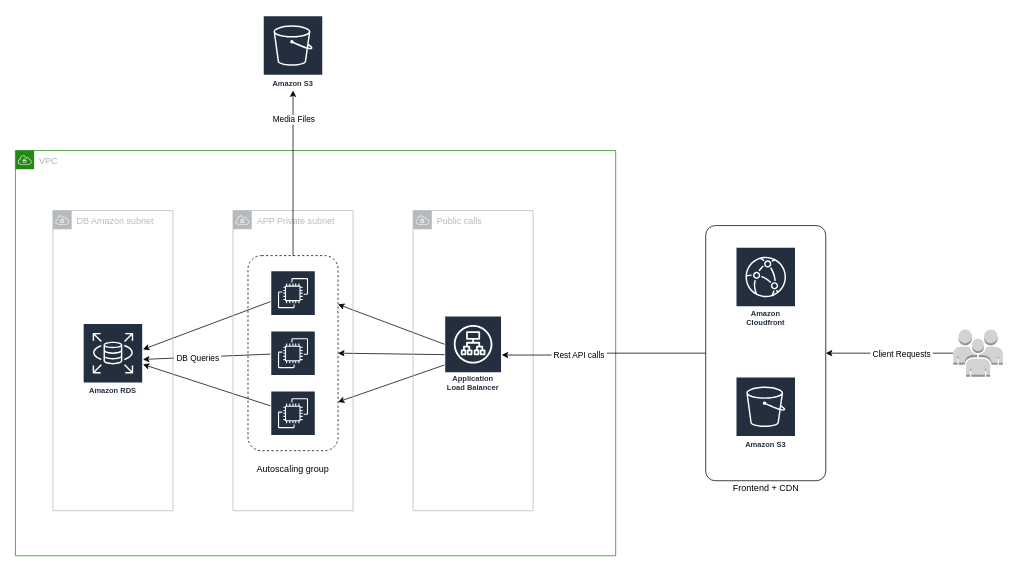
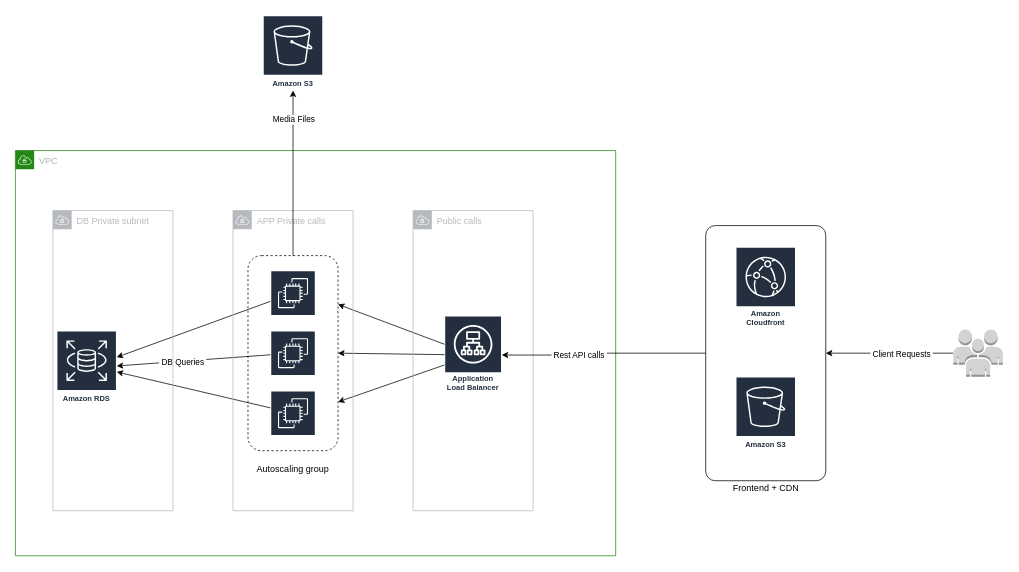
  <mxCell id="0" />
  <mxCell id="1" parent="0" />
  <mxCell id="2" value="" style="rounded=1;whiteSpace=wrap;html=1;fillColor=none;arcSize=8;" vertex="1" parent="1"><mxGeometry x="940" y="300" width="160" height="340" as="geometry" /></mxCell>
  <mxCell id="3" value="VPC" style="points=[[0,0],[0.25,0],[0.5,0],[0.75,0],[1,0],[1,0.25],[1,0.5],[1,0.75],[1,1],[0.75,1],[0.5,1],[0.25,1],[0,1],[0,0.75],[0,0.5],[0,0.25]];outlineConnect=0;gradientColor=none;html=1;whiteSpace=wrap;fontSize=12;fontStyle=0;container=1;pointerEvents=0;collapsible=0;recursiveResize=0;shape=mxgraph.aws4.group;grIcon=mxgraph.aws4.group_vpc;strokeColor=#248814;fillColor=none;verticalAlign=top;align=left;spacingLeft=30;fontColor=#AAB7B8;dashed=0;" vertex="1" parent="1"><mxGeometry x="20" y="200" width="800" height="540" as="geometry" /></mxCell>
  <mxCell id="4" value="" style="rounded=1;whiteSpace=wrap;html=1;fillColor=none;dashed=1;" vertex="1" parent="3"><mxGeometry x="310" y="140" width="120" height="260" as="geometry" /></mxCell>
  <mxCell id="5" value="Application Load Balancer" style="sketch=0;outlineConnect=0;fontColor=#232F3E;gradientColor=none;strokeColor=#ffffff;fillColor=#232F3E;dashed=0;verticalLabelPosition=middle;verticalAlign=bottom;align=center;html=1;whiteSpace=wrap;fontSize=10;fontStyle=1;spacing=3;shape=mxgraph.aws4.productIcon;prIcon=mxgraph.aws4.application_load_balancer;" vertex="1" parent="3"><mxGeometry x="571.82" y="220" width="76.36" height="105" as="geometry" /></mxCell>
  <mxCell id="6" value="" style="sketch=0;outlineConnect=0;fontColor=#232F3E;gradientColor=none;strokeColor=#ffffff;fillColor=#232F3E;dashed=0;verticalLabelPosition=middle;verticalAlign=bottom;align=center;html=1;whiteSpace=wrap;fontSize=10;fontStyle=1;spacing=3;shape=mxgraph.aws4.productIcon;prIcon=mxgraph.aws4.ec2;" vertex="1" parent="3"><mxGeometry x="340" y="160" width="60" height="60" as="geometry" /></mxCell>
- <mxCell id="7" value="Amazon RDS" style="sketch=0;outlineConnect=0;fontColor=#232F3E;gradientColor=none;strokeColor=#ffffff;fillColor=#232F3E;dashed=0;verticalLabelPosition=middle;verticalAlign=bottom;align=center;html=1;whiteSpace=wrap;fontSize=10;fontStyle=1;spacing=3;shape=mxgraph.aws4.productIcon;prIcon=mxgraph.aws4.rds;" vertex="1" parent="3"><mxGeometry x="90" y="230" width="80" height="100" as="geometry" /></mxCell>
+ <mxCell id="7" value="Amazon RDS" style="sketch=0;outlineConnect=0;fontColor=#232F3E;gradientColor=none;strokeColor=#ffffff;fillColor=#232F3E;dashed=0;verticalLabelPosition=middle;verticalAlign=bottom;align=center;html=1;whiteSpace=wrap;fontSize=10;fontStyle=1;spacing=3;shape=mxgraph.aws4.productIcon;prIcon=mxgraph.aws4.rds;" vertex="1" parent="3"><mxGeometry x="55" y="240" width="80" height="100" as="geometry" /></mxCell>
  <mxCell id="8" value="" style="sketch=0;outlineConnect=0;fontColor=#232F3E;gradientColor=none;strokeColor=#ffffff;fillColor=#232F3E;dashed=0;verticalLabelPosition=middle;verticalAlign=bottom;align=center;html=1;whiteSpace=wrap;fontSize=10;fontStyle=1;spacing=3;shape=mxgraph.aws4.productIcon;prIcon=mxgraph.aws4.ec2;" vertex="1" parent="3"><mxGeometry x="340" y="240" width="60" height="60" as="geometry" /></mxCell>
  <mxCell id="9" value="" style="sketch=0;outlineConnect=0;fontColor=#232F3E;gradientColor=none;strokeColor=#ffffff;fillColor=#232F3E;dashed=0;verticalLabelPosition=middle;verticalAlign=bottom;align=center;html=1;whiteSpace=wrap;fontSize=10;fontStyle=1;spacing=3;shape=mxgraph.aws4.productIcon;prIcon=mxgraph.aws4.ec2;" vertex="1" parent="3"><mxGeometry x="340" y="320" width="60" height="60" as="geometry" /></mxCell>
  <mxCell id="10" value="" style="endArrow=classic;html=1;rounded=0;entryX=1;entryY=0.25;entryDx=0;entryDy=0;" edge="1" parent="3" source="5" target="4"><mxGeometry width="50" height="50" relative="1" as="geometry"><mxPoint x="270" y="250" as="sourcePoint" /><mxPoint x="320" y="200" as="targetPoint" /></mxGeometry></mxCell>
  <mxCell id="11" value="" style="endArrow=classic;html=1;rounded=0;entryX=1;entryY=0.75;entryDx=0;entryDy=0;" edge="1" parent="3" source="5" target="4"><mxGeometry width="50" height="50" relative="1" as="geometry"><mxPoint x="270" y="250" as="sourcePoint" /><mxPoint x="320" y="200" as="targetPoint" /></mxGeometry></mxCell>
  <mxCell id="12" value="" style="endArrow=classic;html=1;rounded=0;entryX=1;entryY=0.5;entryDx=0;entryDy=0;" edge="1" parent="3" source="5" target="4"><mxGeometry width="50" height="50" relative="1" as="geometry"><mxPoint x="270" y="250" as="sourcePoint" /><mxPoint x="320" y="200" as="targetPoint" /></mxGeometry></mxCell>
  <mxCell id="13" value="" style="endArrow=classic;html=1;rounded=0;" edge="1" parent="3" source="6" target="7"><mxGeometry width="50" height="50" relative="1" as="geometry"><mxPoint x="270" y="250" as="sourcePoint" /><mxPoint x="320" y="200" as="targetPoint" /></mxGeometry></mxCell>
  <mxCell id="14" value="Autoscaling group" style="text;html=1;strokeColor=none;fillColor=none;align=center;verticalAlign=middle;whiteSpace=wrap;rounded=0;dashed=1;" vertex="1" parent="3"><mxGeometry x="315" y="410" width="110" height="30" as="geometry" /></mxCell>
  <mxCell id="15" value="" style="endArrow=classic;html=1;rounded=0;entryX=1;entryY=0.55;entryDx=0;entryDy=0;entryPerimeter=0;" edge="1" parent="3" source="9" target="7"><mxGeometry width="50" height="50" relative="1" as="geometry"><mxPoint x="360" y="221.25" as="sourcePoint" /><mxPoint x="190" y="285" as="targetPoint" /></mxGeometry></mxCell>
  <mxCell id="16" value="" style="endArrow=classic;html=1;rounded=0;" edge="1" parent="3" source="8" target="7"><mxGeometry width="50" height="50" relative="1" as="geometry"><mxPoint x="350" y="211.25" as="sourcePoint" /><mxPoint x="180" y="275" as="targetPoint" /></mxGeometry></mxCell>
  <mxCell id="17" value="&amp;nbsp;DB Queries&amp;nbsp;" style="edgeLabel;html=1;align=center;verticalAlign=middle;resizable=0;points=[];" vertex="1" connectable="0" parent="16"><mxGeometry x="0.151" y="1" relative="1" as="geometry"><mxPoint as="offset" /></mxGeometry></mxCell>
- <mxCell id="18" value="DB Amazon subnet" style="sketch=0;outlineConnect=0;gradientColor=none;html=1;whiteSpace=wrap;fontSize=12;fontStyle=0;shape=mxgraph.aws4.group;grIcon=mxgraph.aws4.group_vpc;strokeColor=#B6BABF;fillColor=none;verticalAlign=top;align=left;spacingLeft=30;fontColor=#B6BABF;dashed=0;" vertex="1" parent="3"><mxGeometry x="50" y="80" width="160" height="400" as="geometry" /></mxCell>
+ <mxCell id="18" value="DB Private subnet" style="sketch=0;outlineConnect=0;gradientColor=none;html=1;whiteSpace=wrap;fontSize=12;fontStyle=0;shape=mxgraph.aws4.group;grIcon=mxgraph.aws4.group_vpc;strokeColor=#B6BABF;fillColor=none;verticalAlign=top;align=left;spacingLeft=30;fontColor=#B6BABF;dashed=0;" vertex="1" parent="3"><mxGeometry x="50" y="80" width="160" height="400" as="geometry" /></mxCell>
  <mxCell id="19" value="Public calls" style="sketch=0;outlineConnect=0;gradientColor=none;html=1;whiteSpace=wrap;fontSize=12;fontStyle=0;shape=mxgraph.aws4.group;grIcon=mxgraph.aws4.group_vpc;strokeColor=#B6BABF;fillColor=none;verticalAlign=top;align=left;spacingLeft=30;fontColor=#B6BABF;dashed=0;" vertex="1" parent="3"><mxGeometry x="530" y="80" width="160" height="400" as="geometry" /></mxCell>
- <mxCell id="20" value="APP Private subnet" style="sketch=0;outlineConnect=0;gradientColor=none;html=1;whiteSpace=wrap;fontSize=12;fontStyle=0;shape=mxgraph.aws4.group;grIcon=mxgraph.aws4.group_vpc;strokeColor=#B6BABF;fillColor=none;verticalAlign=top;align=left;spacingLeft=30;fontColor=#B6BABF;dashed=0;" vertex="1" parent="3"><mxGeometry x="290" y="80" width="160" height="400" as="geometry" /></mxCell>
+ <mxCell id="20" value="APP Private calls" style="sketch=0;outlineConnect=0;gradientColor=none;html=1;whiteSpace=wrap;fontSize=12;fontStyle=0;shape=mxgraph.aws4.group;grIcon=mxgraph.aws4.group_vpc;strokeColor=#B6BABF;fillColor=none;verticalAlign=top;align=left;spacingLeft=30;fontColor=#B6BABF;dashed=0;" vertex="1" parent="3"><mxGeometry x="290" y="80" width="160" height="400" as="geometry" /></mxCell>
  <mxCell id="21" value="Amazon Cloudfront" style="sketch=0;outlineConnect=0;fontColor=#232F3E;gradientColor=none;strokeColor=#ffffff;fillColor=#232F3E;dashed=0;verticalLabelPosition=middle;verticalAlign=bottom;align=center;html=1;whiteSpace=wrap;fontSize=10;fontStyle=1;spacing=3;shape=mxgraph.aws4.productIcon;prIcon=mxgraph.aws4.cloudfront;" vertex="1" parent="1"><mxGeometry x="980" y="328.5" width="80" height="110" as="geometry" /></mxCell>
  <mxCell id="22" value="Amazon S3" style="sketch=0;outlineConnect=0;fontColor=#232F3E;gradientColor=none;strokeColor=#ffffff;fillColor=#232F3E;dashed=0;verticalLabelPosition=middle;verticalAlign=bottom;align=center;html=1;whiteSpace=wrap;fontSize=10;fontStyle=1;spacing=3;shape=mxgraph.aws4.productIcon;prIcon=mxgraph.aws4.s3;" vertex="1" parent="1"><mxGeometry x="980" y="501.5" width="80" height="100" as="geometry" /></mxCell>
  <mxCell id="23" value="" style="edgeStyle=orthogonalEdgeStyle;rounded=0;orthogonalLoop=1;jettySize=auto;html=1;" edge="1" parent="1" source="25" target="2"><mxGeometry relative="1" as="geometry" /></mxCell>
  <mxCell id="24" value="&amp;nbsp;Client Requests&amp;nbsp;" style="edgeLabel;html=1;align=center;verticalAlign=middle;resizable=0;points=[];" vertex="1" connectable="0" parent="23"><mxGeometry x="-0.35" y="-1" relative="1" as="geometry"><mxPoint x="-15" y="1" as="offset" /></mxGeometry></mxCell>
  <mxCell id="25" value="" style="outlineConnect=0;dashed=0;verticalLabelPosition=bottom;verticalAlign=top;align=center;html=1;shape=mxgraph.aws3.users;fillColor=#D2D3D3;gradientColor=none;" vertex="1" parent="1"><mxGeometry x="1270" y="438.5" width="66" height="63" as="geometry" /></mxCell>
  <mxCell id="26" style="edgeStyle=orthogonalEdgeStyle;rounded=0;orthogonalLoop=1;jettySize=auto;html=1;" edge="1" parent="1" source="2" target="5"><mxGeometry relative="1" as="geometry" /></mxCell>
  <mxCell id="27" value="&amp;nbsp;Rest API calls&amp;nbsp;" style="edgeLabel;html=1;align=center;verticalAlign=middle;resizable=0;points=[];" vertex="1" connectable="0" parent="26"><mxGeometry x="0.287" y="1" relative="1" as="geometry"><mxPoint x="5" y="-1" as="offset" /></mxGeometry></mxCell>
  <mxCell id="28" value="Amazon S3" style="sketch=0;outlineConnect=0;fontColor=#232F3E;gradientColor=none;strokeColor=#ffffff;fillColor=#232F3E;dashed=0;verticalLabelPosition=middle;verticalAlign=bottom;align=center;html=1;whiteSpace=wrap;fontSize=10;fontStyle=1;spacing=3;shape=mxgraph.aws4.productIcon;prIcon=mxgraph.aws4.s3;" vertex="1" parent="1"><mxGeometry x="350" y="20" width="80" height="100" as="geometry" /></mxCell>
  <mxCell id="29" value="" style="endArrow=classic;html=1;rounded=0;exitX=0.5;exitY=0;exitDx=0;exitDy=0;" edge="1" parent="1" source="4" target="28"><mxGeometry width="50" height="50" relative="1" as="geometry"><mxPoint x="90" y="140" as="sourcePoint" /><mxPoint x="220" y="240" as="targetPoint" /></mxGeometry></mxCell>
  <mxCell id="30" value="Media Files" style="edgeLabel;html=1;align=center;verticalAlign=middle;resizable=0;points=[];" vertex="1" connectable="0" parent="29"><mxGeometry x="0.654" relative="1" as="geometry"><mxPoint as="offset" /></mxGeometry></mxCell>
  <mxCell id="31" value="Frontend + CDN" style="text;html=1;align=center;verticalAlign=middle;resizable=0;points=[];autosize=1;strokeColor=none;fillColor=none;" vertex="1" parent="1"><mxGeometry x="970" y="640" width="100" height="20" as="geometry" /></mxCell>
